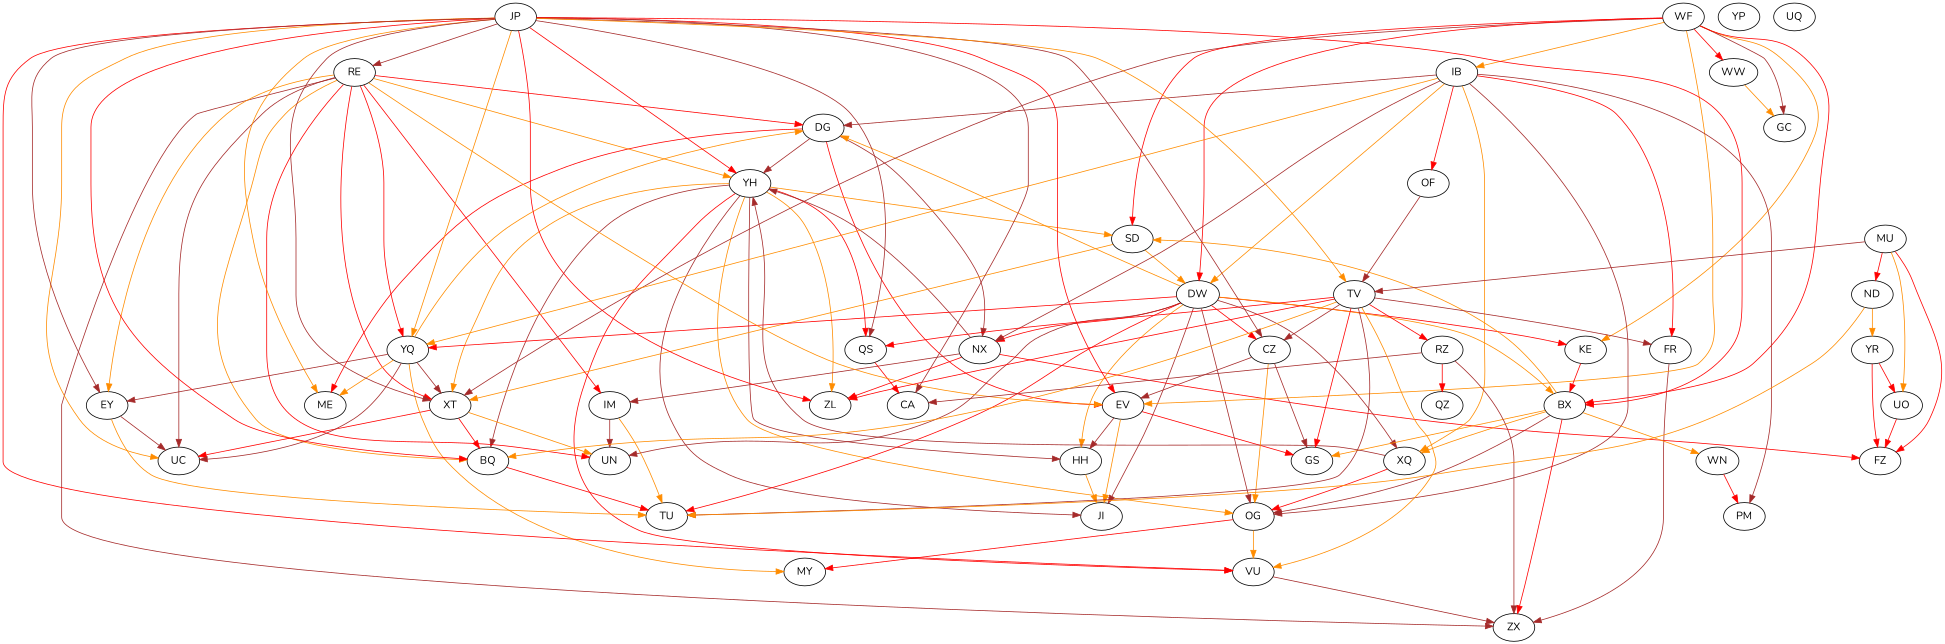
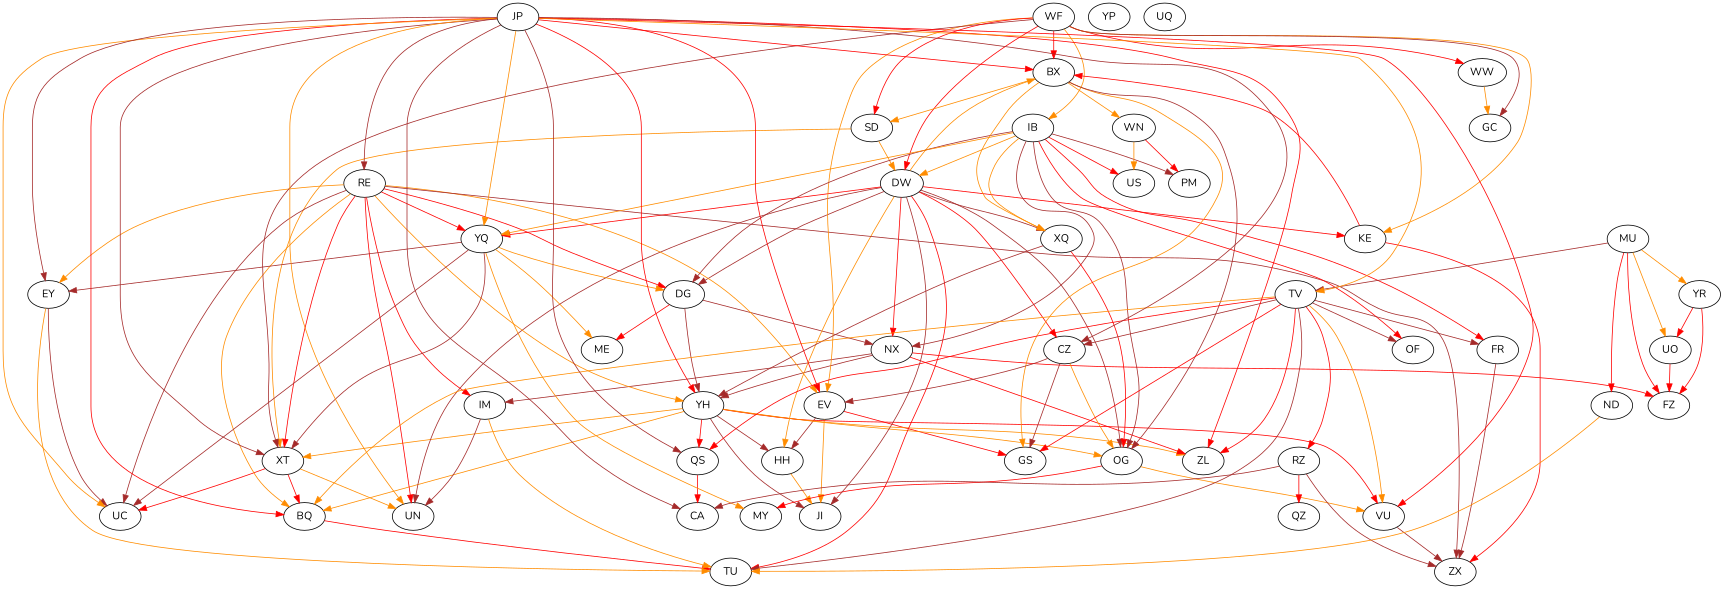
  strict digraph {
    fontname=Nunito
    node [fontname=Nunito]
    edge [color=red fontname=Nunito]
    DG
    EV
    YH
    NX
    ME
    HH
    JI
    GS
    BQ
    XT
    SD
    OG
    VU
    QS
    ZL
    IM
    FZ
    TU
    UN
    UC
    DW
    MY
    ZX
    CA
    YP
    FR
    RE
    EY
    YQ
    WF
    WW
    IB
    KE
    GC
    BX
    OF
    PM
+   US
    XQ
    WN
    CZ
    RZ
    QZ
    UO
    UQ
    TV
    YR
    ND
    MU
    JP
-   DG -> EV
    DG -> YH [color=brown]
    DG -> NX [color=brown]
    DG -> ME
    EV -> HH [color=brown]
    EV -> JI [color=darkorange]
    EV -> GS
    YH -> HH [color=brown]
    YH -> JI [color=brown]
-   YH -> BQ [color=brown]
+   YH -> BQ [color=darkorange]
    YH -> XT [color=darkorange]
-   YH -> SD [color=darkorange]
    YH -> OG [color=darkorange]
    YH -> VU
    YH -> QS
    YH -> ZL [color=darkorange]
    NX -> YH [color=brown]
    NX -> ZL
    NX -> IM [color=brown]
    NX -> FZ
    HH -> JI [color=darkorange]
    BQ -> TU
    XT -> BQ
    XT -> UN [color=darkorange]
    XT -> UC
    SD -> XT [color=darkorange]
    SD -> DW [color=darkorange]
    OG -> VU [color=darkorange]
    OG -> MY
    VU -> ZX [color=brown]
    QS -> CA
    IM -> TU [color=darkorange]
    IM -> UN [color=brown]
-   DW -> DG [color=darkorange]
+   DW -> DG [color=brown]
    DW -> NX
    DW -> HH [color=darkorange]
    DW -> JI [color=brown]
    DW -> OG [color=brown]
    DW -> TU
    DW -> UN [color=brown]
    DW -> YQ
    DW -> KE
    DW -> BX [color=darkorange]
    DW -> XQ [color=brown]
    DW -> CZ
    FR -> ZX [color=brown]
    RE -> DG
    RE -> EV [color=darkorange]
    RE -> YH [color=darkorange]
    RE -> BQ [color=darkorange]
    RE -> XT
    RE -> IM
    RE -> UN
    RE -> UC [color=brown]
    RE -> ZX [color=brown]
    RE -> EY [color=darkorange]
    RE -> YQ
    EY -> TU [color=darkorange]
    EY -> UC [color=brown]
    YQ -> DG [color=darkorange]
    YQ -> ME [color=darkorange]
    YQ -> XT [color=brown]
    YQ -> UC [color=brown]
    YQ -> MY [color=darkorange]
    YQ -> EY [color=brown]
    WF -> EV [color=darkorange]
    WF -> XT [color=brown]
    WF -> SD
    WF -> DW
    WF -> WW
    WF -> IB [color=darkorange]
    WF -> KE [color=darkorange]
    WF -> GC [color=brown]
    WF -> BX
    WW -> GC [color=darkorange]
    IB -> DG [color=brown]
    IB -> NX [color=brown]
    IB -> OG [color=brown]
    IB -> DW [color=darkorange]
    IB -> FR
    IB -> YQ [color=darkorange]
    IB -> OF
    IB -> PM [color=brown]
+   IB -> US
    IB -> XQ [color=darkorange]
-   BX -> ZX
+   KE -> ZX
    KE -> BX
    BX -> GS [color=darkorange]
    BX -> SD [color=darkorange]
    BX -> OG [color=brown]
    BX -> XQ [color=darkorange]
    BX -> WN [color=darkorange]
    XQ -> YH [color=brown]
    XQ -> OG
    WN -> PM
+   WN -> US [color=darkorange]
    CZ -> EV [color=brown]
    CZ -> GS [color=brown]
    CZ -> OG [color=darkorange]
    RZ -> ZX [color=brown]
    RZ -> CA [color=brown]
    RZ -> QZ
    UO -> FZ
    TV -> GS
    TV -> BQ [color=darkorange]
    TV -> VU [color=darkorange]
    TV -> QS
    TV -> ZL
    TV -> TU [color=brown]
    TV -> FR [color=brown]
-   OF -> TV [color=brown]
+   TV -> OF [color=brown]
    TV -> CZ [color=brown]
    TV -> RZ
    YR -> FZ
    YR -> UO
    ND -> TU [color=darkorange]
    MU -> FZ
    MU -> UO [color=darkorange]
    MU -> TV [color=brown]
-   ND -> YR [color=darkorange]
+   MU -> YR [color=darkorange]
    MU -> ND
    JP -> EV
    JP -> YH
    JP -> BQ
    JP -> XT [color=brown]
    JP -> VU
    JP -> QS [color=brown]
    JP -> ZL
-   JP -> ME [color=darkorange]
+   JP -> UN [color=darkorange]
    JP -> UC [color=darkorange]
    JP -> CA [color=brown]
    JP -> RE [color=brown]
    JP -> EY [color=brown]
    JP -> YQ [color=darkorange]
    JP -> BX
    JP -> CZ [color=brown]
    JP -> TV [color=darkorange]
  }
